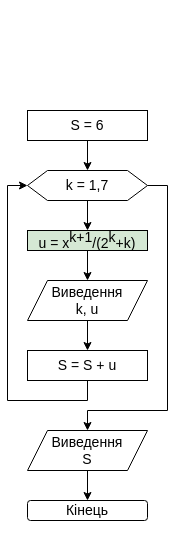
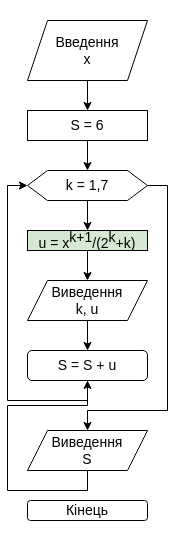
  <mxCell id="0" />
  <mxCell id="1" parent="0" />
+ <mxCell id="2" style="edgeStyle=orthogonalEdgeStyle;rounded=0;orthogonalLoop=1;jettySize=auto;html=1;exitX=0.5;exitY=1;exitDx=0;exitDy=0;entryX=0.5;entryY=0;entryDx=0;entryDy=0;fontSize=14;" edge="1" parent="1" source="3" target="5"><mxGeometry relative="1" as="geometry" /></mxCell>
+ <mxCell id="3" value="Введення&lt;br&gt;x" style="shape=parallelogram;perimeter=parallelogramPerimeter;whiteSpace=wrap;html=1;fixedSize=1;fontSize=14;" vertex="1" parent="1"><mxGeometry x="20" y="20" width="120" height="60" as="geometry" /></mxCell>
  <mxCell id="4" style="edgeStyle=orthogonalEdgeStyle;rounded=0;orthogonalLoop=1;jettySize=auto;html=1;exitX=0.5;exitY=1;exitDx=0;exitDy=0;entryX=0.5;entryY=0;entryDx=0;entryDy=0;fontSize=14;" edge="1" parent="1" source="5" target="8"><mxGeometry relative="1" as="geometry" /></mxCell>
  <mxCell id="5" value="S = 6" style="rounded=0;whiteSpace=wrap;html=1;fontSize=14;" vertex="1" parent="1"><mxGeometry x="20" y="110" width="120" height="30" as="geometry" /></mxCell>
  <mxCell id="6" style="edgeStyle=orthogonalEdgeStyle;rounded=0;orthogonalLoop=1;jettySize=auto;html=1;exitX=0.5;exitY=1;exitDx=0;exitDy=0;entryX=0.5;entryY=0;entryDx=0;entryDy=0;fontSize=14;" edge="1" parent="1" source="8" target="10"><mxGeometry relative="1" as="geometry" /></mxCell>
  <mxCell id="7" style="edgeStyle=orthogonalEdgeStyle;rounded=0;orthogonalLoop=1;jettySize=auto;html=1;exitX=1;exitY=0.5;exitDx=0;exitDy=0;entryX=0.5;entryY=0;entryDx=0;entryDy=0;fontSize=14;" edge="1" parent="1" source="8" target="16"><mxGeometry relative="1" as="geometry"><Array as="points"><mxPoint x="160" y="185" /><mxPoint x="160" y="410" /><mxPoint x="80" y="410" /></Array></mxGeometry></mxCell>
  <mxCell id="8" value="k = 1,7" style="shape=hexagon;perimeter=hexagonPerimeter2;whiteSpace=wrap;html=1;fixedSize=1;fontSize=14;" vertex="1" parent="1"><mxGeometry x="20" y="170" width="120" height="30" as="geometry" /></mxCell>
  <mxCell id="9" style="edgeStyle=orthogonalEdgeStyle;rounded=0;orthogonalLoop=1;jettySize=auto;html=1;exitX=0.5;exitY=1;exitDx=0;exitDy=0;entryX=0.5;entryY=0;entryDx=0;entryDy=0;fontSize=14;" edge="1" parent="1" source="10" target="12"><mxGeometry relative="1" as="geometry" /></mxCell>
  <mxCell id="10" value="u = x&lt;sup style=&quot;font-size: 14px;&quot;&gt;k+1&lt;/sup&gt;/(2&lt;span style=&quot;font-size: 14px;&quot;&gt;&lt;sup style=&quot;font-size: 14px;&quot;&gt;k&lt;/sup&gt;+k)&lt;/span&gt;" style="rounded=0;whiteSpace=wrap;html=1;fontSize=14;fillColor=#d5e8d4;" vertex="1" parent="1"><mxGeometry x="20" y="230" width="120" height="20" as="geometry" /></mxCell>
  <mxCell id="11" style="edgeStyle=orthogonalEdgeStyle;rounded=0;orthogonalLoop=1;jettySize=auto;html=1;exitX=0.5;exitY=1;exitDx=0;exitDy=0;entryX=0.5;entryY=0;entryDx=0;entryDy=0;fontSize=14;" edge="1" parent="1" source="12" target="14"><mxGeometry relative="1" as="geometry" /></mxCell>
  <mxCell id="12" value="Виведення&lt;br style=&quot;font-size: 14px;&quot;&gt;k, u" style="shape=parallelogram;perimeter=parallelogramPerimeter;whiteSpace=wrap;html=1;fixedSize=1;fontSize=14;" vertex="1" parent="1"><mxGeometry x="20" y="280" width="120" height="40" as="geometry" /></mxCell>
  <mxCell id="13" style="edgeStyle=orthogonalEdgeStyle;rounded=0;orthogonalLoop=1;jettySize=auto;html=1;exitX=0.5;exitY=1;exitDx=0;exitDy=0;entryX=0;entryY=0.5;entryDx=0;entryDy=0;fontSize=14;" edge="1" parent="1" source="14" target="8"><mxGeometry relative="1" as="geometry" /></mxCell>
- <mxCell id="14" value="S = S + u" style="rounded=0;whiteSpace=wrap;html=1;fontSize=14;" vertex="1" parent="1"><mxGeometry x="20" y="350" width="120" height="30" as="geometry" /></mxCell>
- <mxCell id="15" style="edgeStyle=orthogonalEdgeStyle;rounded=0;orthogonalLoop=1;jettySize=auto;html=1;exitX=0.5;exitY=1;exitDx=0;exitDy=0;entryX=0.5;entryY=0;entryDx=0;entryDy=0;fontSize=14;" edge="1" parent="1" source="16" target="17"><mxGeometry relative="1" as="geometry" /></mxCell>
+ <mxCell id="14" value="S = S + u" style="whiteSpace=wrap;html=1;fontSize=14;rounded=1;" vertex="1" parent="1"><mxGeometry x="20" y="350" width="120" height="30" as="geometry" /></mxCell>
+ <mxCell id="15" style="edgeStyle=orthogonalEdgeStyle;rounded=0;orthogonalLoop=1;jettySize=auto;html=1;exitX=0.5;exitY=1;exitDx=0;exitDy=0;fontSize=14;" edge="1" parent="1" source="16" target="14"><mxGeometry relative="1" as="geometry" /></mxCell>
  <mxCell id="16" value="Виведення&lt;br style=&quot;font-size: 14px;&quot;&gt;S" style="shape=parallelogram;perimeter=parallelogramPerimeter;whiteSpace=wrap;html=1;fixedSize=1;fontSize=14;" vertex="1" parent="1"><mxGeometry x="20" y="430" width="120" height="40" as="geometry" /></mxCell>
  <mxCell id="17" value="Кінець" style="rounded=1;whiteSpace=wrap;html=1;fontSize=14;" vertex="1" parent="1"><mxGeometry x="20" y="500" width="120" height="20" as="geometry" /></mxCell>
